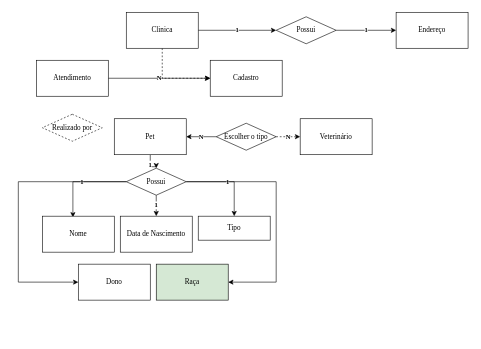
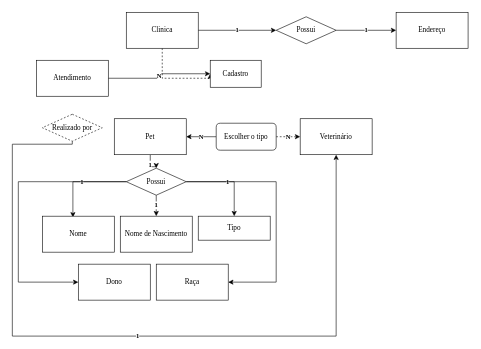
  <mxCell id="0" />
  <mxCell id="1" parent="0" />
  <mxCell id="2" style="edgeStyle=orthogonalEdgeStyle;rounded=0;orthogonalLoop=1;jettySize=auto;html=1;entryX=0;entryY=0.5;entryDx=0;entryDy=0;fontFamily=Times New Roman;dashed=1;" edge="1" parent="1" source="4" target="6"><mxGeometry relative="1" as="geometry"><Array as="points"><mxPoint x="270" y="130" /></Array></mxGeometry></mxCell>
  <mxCell id="3" value="&lt;b&gt;1&lt;/b&gt;" style="edgeStyle=orthogonalEdgeStyle;rounded=0;orthogonalLoop=1;jettySize=auto;html=1;entryX=0;entryY=0.5;entryDx=0;entryDy=0;fontFamily=Times New Roman;" edge="1" parent="1" source="4" target="27"><mxGeometry relative="1" as="geometry" /></mxCell>
  <mxCell id="4" value="Clinica" style="rounded=0;whiteSpace=wrap;html=1;fontFamily=Times New Roman;" vertex="1" parent="1"><mxGeometry x="210" y="20" width="120" height="60" as="geometry" /></mxCell>
  <mxCell id="5" value="&lt;b&gt;N&lt;/b&gt;" style="edgeStyle=orthogonalEdgeStyle;rounded=0;orthogonalLoop=1;jettySize=auto;html=1;entryX=1;entryY=0.5;entryDx=0;entryDy=0;fontFamily=Times New Roman;startArrow=none;" edge="1" parent="1" source="13" target="10"><mxGeometry relative="1" as="geometry" /></mxCell>
- <mxCell id="6" value="Cadastro" style="rounded=0;whiteSpace=wrap;html=1;fontFamily=Times New Roman;" vertex="1" parent="1"><mxGeometry x="350" y="100" width="120" height="60" as="geometry" /></mxCell>
+ <mxCell id="6" value="Cadastro" style="rounded=0;whiteSpace=wrap;html=1;fontFamily=Times New Roman;" vertex="1" parent="1"><mxGeometry x="350" y="100" width="85" height="45" as="geometry" /></mxCell>
  <mxCell id="7" value="&lt;b&gt;N&lt;/b&gt;" style="edgeStyle=orthogonalEdgeStyle;rounded=0;orthogonalLoop=1;jettySize=auto;html=1;fontFamily=Times New Roman;" edge="1" parent="1" source="8" target="6"><mxGeometry relative="1" as="geometry" /></mxCell>
  <mxCell id="8" value="Atendimento" style="rounded=0;whiteSpace=wrap;html=1;fontFamily=Times New Roman;" vertex="1" parent="1"><mxGeometry x="60" y="100" width="120" height="60" as="geometry" /></mxCell>
  <mxCell id="9" value="&lt;b&gt;1&lt;/b&gt;" style="edgeStyle=orthogonalEdgeStyle;rounded=0;orthogonalLoop=1;jettySize=auto;html=1;entryX=0.5;entryY=0;entryDx=0;entryDy=0;fontFamily=Times New Roman;" edge="1" parent="1" source="10" target="19"><mxGeometry relative="1" as="geometry" /></mxCell>
  <mxCell id="10" value="Pet" style="rounded=0;whiteSpace=wrap;html=1;fontFamily=Times New Roman;" vertex="1" parent="1"><mxGeometry x="190" y="197.5" width="120" height="60" as="geometry" /></mxCell>
  <mxCell id="11" value="Veterinário" style="rounded=0;whiteSpace=wrap;html=1;fontFamily=Times New Roman;" vertex="1" parent="1"><mxGeometry x="500" y="197.5" width="120" height="60" as="geometry" /></mxCell>
  <mxCell id="12" value="&lt;b&gt;N&lt;/b&gt;" style="edgeStyle=orthogonalEdgeStyle;rounded=0;orthogonalLoop=1;jettySize=auto;html=1;entryX=0;entryY=0.5;entryDx=0;entryDy=0;fontFamily=Times New Roman;dashed=1;" edge="1" parent="1" source="13" target="11"><mxGeometry relative="1" as="geometry" /></mxCell>
- <mxCell id="13" value="Escolher o tipo" style="rhombus;whiteSpace=wrap;html=1;fontFamily=Times New Roman;" vertex="1" parent="1"><mxGeometry x="360" y="205" width="100" height="45" as="geometry" /></mxCell>
+ <mxCell id="13" value="Escolher o tipo" style="whiteSpace=wrap;html=1;fontFamily=Times New Roman;rounded=1;" vertex="1" parent="1"><mxGeometry x="360" y="205" width="100" height="45" as="geometry" /></mxCell>
  <mxCell id="14" value="&lt;b&gt;1&lt;/b&gt;" style="edgeStyle=orthogonalEdgeStyle;rounded=0;orthogonalLoop=1;jettySize=auto;html=1;entryX=0.5;entryY=0;entryDx=0;entryDy=0;fontFamily=Times New Roman;" edge="1" parent="1" source="19" target="22"><mxGeometry relative="1" as="geometry" /></mxCell>
  <mxCell id="15" value="&lt;b&gt;1&lt;/b&gt;" style="edgeStyle=orthogonalEdgeStyle;rounded=0;orthogonalLoop=1;jettySize=auto;html=1;entryX=0.425;entryY=0.033;entryDx=0;entryDy=0;entryPerimeter=0;fontFamily=Times New Roman;" edge="1" parent="1" source="19" target="20"><mxGeometry relative="1" as="geometry" /></mxCell>
  <mxCell id="16" style="edgeStyle=orthogonalEdgeStyle;rounded=0;orthogonalLoop=1;jettySize=auto;html=1;entryX=1;entryY=0.5;entryDx=0;entryDy=0;fontFamily=Times New Roman;" edge="1" parent="1" source="19" target="21"><mxGeometry relative="1" as="geometry"><Array as="points"><mxPoint x="460" y="303" /><mxPoint x="460" y="470" /></Array></mxGeometry></mxCell>
  <mxCell id="17" style="edgeStyle=orthogonalEdgeStyle;rounded=0;orthogonalLoop=1;jettySize=auto;html=1;entryX=0;entryY=0.5;entryDx=0;entryDy=0;fontFamily=Times New Roman;" edge="1" parent="1" source="19" target="23"><mxGeometry relative="1" as="geometry"><Array as="points"><mxPoint x="30" y="303" /><mxPoint x="30" y="470" /></Array></mxGeometry></mxCell>
  <mxCell id="18" value="&lt;b&gt;1&lt;/b&gt;" style="edgeStyle=orthogonalEdgeStyle;rounded=0;orthogonalLoop=1;jettySize=auto;html=1;entryX=0.5;entryY=0;entryDx=0;entryDy=0;fontFamily=Times New Roman;" edge="1" parent="1" source="19" target="24"><mxGeometry relative="1" as="geometry" /></mxCell>
  <mxCell id="19" value="Possui" style="rhombus;whiteSpace=wrap;html=1;fontFamily=Times New Roman;" vertex="1" parent="1"><mxGeometry x="210" y="280" width="100" height="45" as="geometry" /></mxCell>
  <mxCell id="20" value="Nome" style="rounded=0;whiteSpace=wrap;html=1;fontFamily=Times New Roman;" vertex="1" parent="1"><mxGeometry x="70" y="360" width="120" height="60" as="geometry" /></mxCell>
- <mxCell id="21" value="Raça" style="rounded=0;whiteSpace=wrap;html=1;fontFamily=Times New Roman;fillColor=#d5e8d4;" vertex="1" parent="1"><mxGeometry x="260" y="440" width="120" height="60" as="geometry" /></mxCell>
+ <mxCell id="21" value="Raça" style="rounded=0;whiteSpace=wrap;html=1;fontFamily=Times New Roman;" vertex="1" parent="1"><mxGeometry x="260" y="440" width="120" height="60" as="geometry" /></mxCell>
  <mxCell id="22" value="Tipo" style="rounded=0;whiteSpace=wrap;html=1;fontFamily=Times New Roman;" vertex="1" parent="1"><mxGeometry x="330" y="360" width="120" height="40" as="geometry" /></mxCell>
  <mxCell id="23" value="Dono" style="rounded=0;whiteSpace=wrap;html=1;fontFamily=Times New Roman;" vertex="1" parent="1"><mxGeometry x="130" y="440" width="120" height="60" as="geometry" /></mxCell>
- <mxCell id="24" value="Data de Nascimento" style="rounded=0;whiteSpace=wrap;html=1;fontFamily=Times New Roman;" vertex="1" parent="1"><mxGeometry x="200" y="360" width="120" height="60" as="geometry" /></mxCell>
+ <mxCell id="24" value="Nome de Nascimento" style="rounded=0;whiteSpace=wrap;html=1;fontFamily=Times New Roman;" vertex="1" parent="1"><mxGeometry x="200" y="360" width="120" height="60" as="geometry" /></mxCell>
  <mxCell id="25" value="Endereço" style="rounded=0;whiteSpace=wrap;html=1;fontFamily=Times New Roman;" vertex="1" parent="1"><mxGeometry x="660" y="20" width="120" height="60" as="geometry" /></mxCell>
  <mxCell id="26" value="&lt;b&gt;1&lt;/b&gt;" style="edgeStyle=orthogonalEdgeStyle;rounded=0;orthogonalLoop=1;jettySize=auto;html=1;entryX=0;entryY=0.5;entryDx=0;entryDy=0;fontFamily=Times New Roman;" edge="1" parent="1" source="27" target="25"><mxGeometry relative="1" as="geometry" /></mxCell>
  <mxCell id="27" value="Possui" style="rhombus;whiteSpace=wrap;html=1;fontFamily=Times New Roman;" vertex="1" parent="1"><mxGeometry x="460" y="27.5" width="100" height="45" as="geometry" /></mxCell>
+ <mxCell id="28" value="&lt;b&gt;1&lt;/b&gt;" style="edgeStyle=orthogonalEdgeStyle;rounded=0;orthogonalLoop=1;jettySize=auto;html=1;entryX=0.5;entryY=1;entryDx=0;entryDy=0;fontFamily=Times New Roman;" edge="1" parent="1" source="29" target="11"><mxGeometry relative="1" as="geometry"><Array as="points"><mxPoint x="120" y="240" /><mxPoint x="20" y="240" /><mxPoint x="20" y="560" /><mxPoint x="560" y="560" /></Array></mxGeometry></mxCell>
  <mxCell id="29" value="Realizado por" style="rhombus;whiteSpace=wrap;html=1;fontFamily=Times New Roman;dashed=1;" vertex="1" parent="1"><mxGeometry x="70" y="190" width="100" height="45" as="geometry" /></mxCell>
